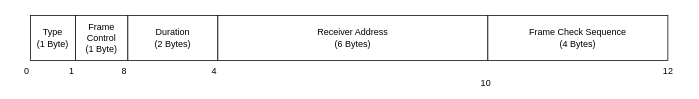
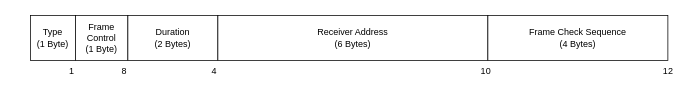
  <mxCell id="0" />
  <mxCell id="1" parent="0" />
  <mxCell id="2" value="Type&lt;br&gt;(1 Byte)" style="rounded=0;whiteSpace=wrap;html=1;" vertex="1" parent="1"><mxGeometry x="40" y="20" width="60" height="60" as="geometry" /></mxCell>
  <mxCell id="3" value="Frame Control&lt;br&gt;(1 Byte)" style="rounded=0;whiteSpace=wrap;html=1;" vertex="1" parent="1"><mxGeometry x="100" y="20" width="70" height="60" as="geometry" /></mxCell>
  <mxCell id="4" value="Duration&lt;br&gt;(2 Bytes)" style="rounded=0;whiteSpace=wrap;html=1;" vertex="1" parent="1"><mxGeometry x="170" y="20" width="120" height="60" as="geometry" /></mxCell>
  <mxCell id="5" value="Receiver Address&lt;br&gt;(6 Bytes)" style="rounded=0;whiteSpace=wrap;html=1;" vertex="1" parent="1"><mxGeometry x="290" y="20" width="360" height="60" as="geometry" /></mxCell>
  <mxCell id="6" value="Frame Check Sequence&lt;br&gt;(4 Bytes)" style="rounded=0;whiteSpace=wrap;html=1;" vertex="1" parent="1"><mxGeometry x="650" y="20" width="240" height="60" as="geometry" /></mxCell>
- <mxCell id="7" value="0" style="text;html=1;align=center;verticalAlign=middle;resizable=0;points=[];autosize=1;strokeColor=none;fillColor=none;" vertex="1" parent="1"><mxGeometry x="20" y="80" width="30" height="30" as="geometry" /></mxCell>
  <mxCell id="8" value="1" style="text;html=1;align=center;verticalAlign=middle;resizable=0;points=[];autosize=1;strokeColor=none;fillColor=none;" vertex="1" parent="1"><mxGeometry x="80" y="80" width="30" height="30" as="geometry" /></mxCell>
  <mxCell id="9" value="8" style="text;html=1;align=center;verticalAlign=middle;resizable=0;points=[];autosize=1;strokeColor=none;fillColor=none;" vertex="1" parent="1"><mxGeometry x="150" y="80" width="30" height="30" as="geometry" /></mxCell>
  <mxCell id="10" value="4" style="text;html=1;align=center;verticalAlign=middle;resizable=0;points=[];autosize=1;strokeColor=none;fillColor=none;" vertex="1" parent="1"><mxGeometry x="270" y="80" width="30" height="30" as="geometry" /></mxCell>
- <mxCell id="11" value="10" style="text;html=1;align=center;verticalAlign=middle;resizable=0;points=[];autosize=1;strokeColor=none;fillColor=none;" vertex="1" parent="1"><mxGeometry x="627" y="95" width="40" height="30" as="geometry" /></mxCell>
+ <mxCell id="11" value="10" style="text;html=1;align=center;verticalAlign=middle;resizable=0;points=[];autosize=1;strokeColor=none;fillColor=none;" vertex="1" parent="1"><mxGeometry x="627" y="80" width="40" height="30" as="geometry" /></mxCell>
  <mxCell id="12" value="12" style="text;html=1;align=center;verticalAlign=middle;resizable=0;points=[];autosize=1;strokeColor=none;fillColor=none;" vertex="1" parent="1"><mxGeometry x="870" y="80" width="40" height="30" as="geometry" /></mxCell>
